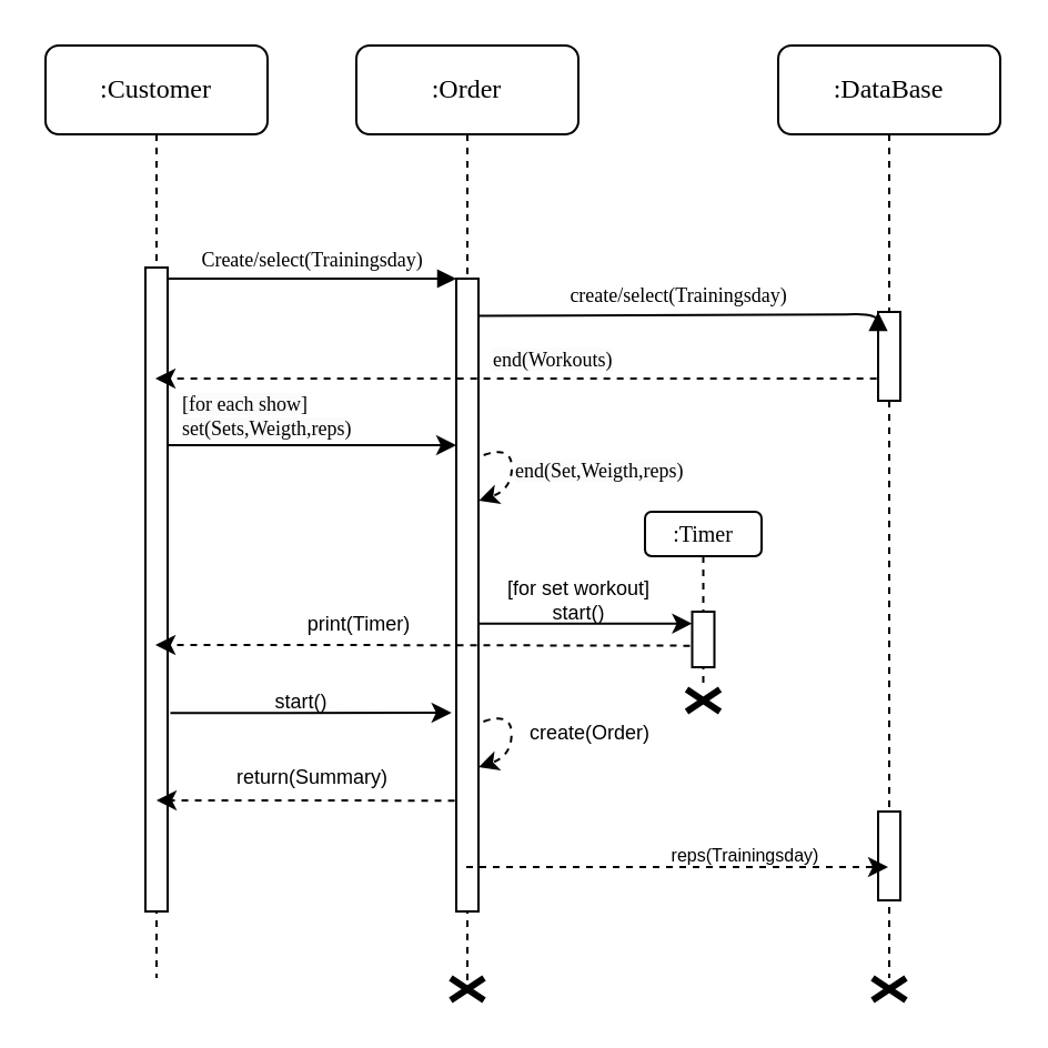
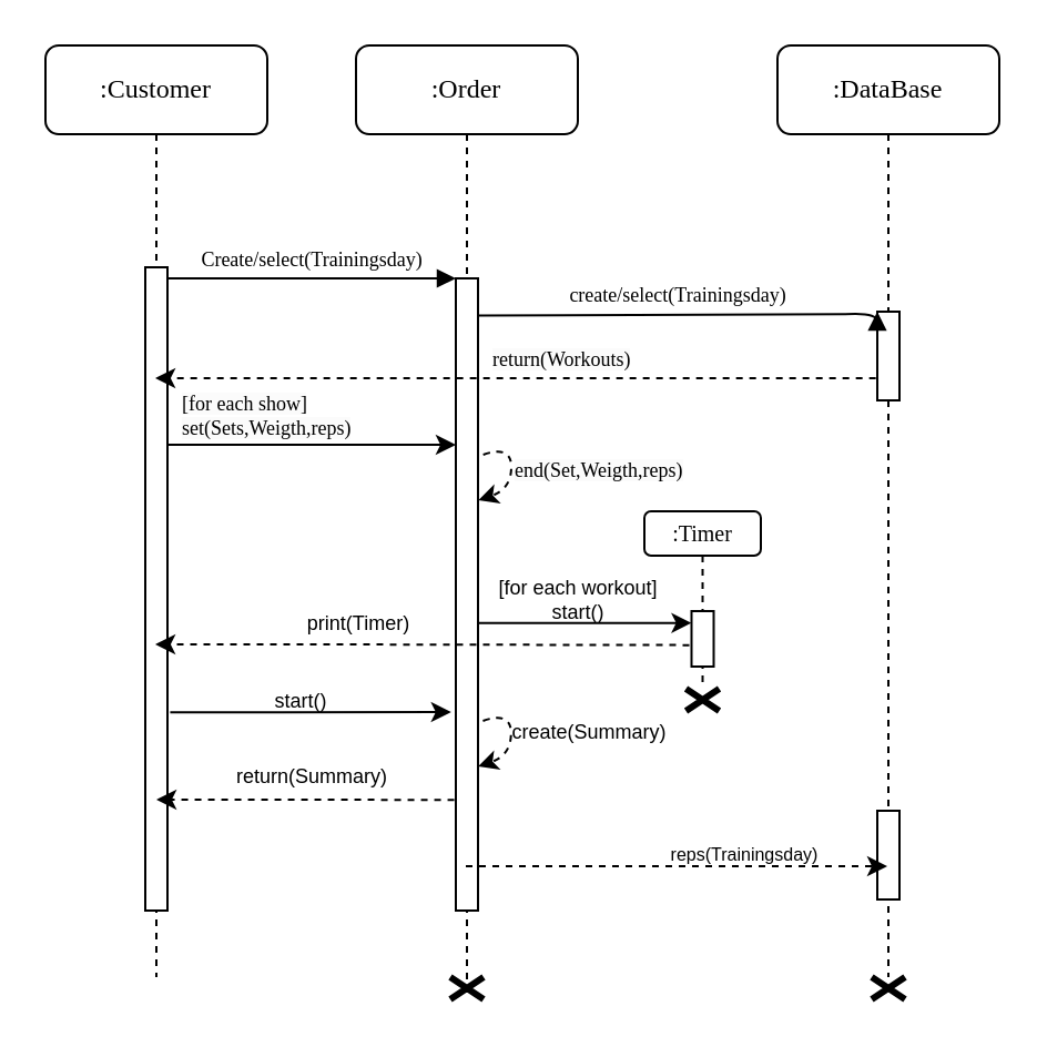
  <mxCell id="0" />
  <mxCell id="1" parent="0" />
  <mxCell id="2" value=":Order" style="shape=umlLifeline;perimeter=lifelinePerimeter;whiteSpace=wrap;html=1;container=1;collapsible=0;recursiveResize=0;outlineConnect=0;rounded=1;shadow=0;comic=0;labelBackgroundColor=none;strokeWidth=1;fontFamily=Verdana;fontSize=12;align=center;" parent="1" vertex="1"><mxGeometry x="160" y="20" width="100" height="430" as="geometry" /></mxCell>
  <mxCell id="3" value="" style="html=1;points=[];perimeter=orthogonalPerimeter;rounded=0;shadow=0;comic=0;labelBackgroundColor=none;strokeWidth=1;fontFamily=Verdana;fontSize=12;align=center;" parent="2" vertex="1"><mxGeometry x="45" y="105" width="10" height="285" as="geometry" /></mxCell>
  <mxCell id="4" value="" style="curved=1;endArrow=classic;html=1;rounded=0;fontSize=9;exitX=1.233;exitY=0.279;exitDx=0;exitDy=0;exitPerimeter=0;entryX=1.011;entryY=0.351;entryDx=0;entryDy=0;entryPerimeter=0;dashed=1;" edge="1" parent="2" source="3" target="3"><mxGeometry width="50" height="50" relative="1" as="geometry"><mxPoint x="70" y="250" as="sourcePoint" /><mxPoint x="120" y="200" as="targetPoint" /><Array as="points"><mxPoint x="70" y="180" /><mxPoint x="70" y="200" /></Array></mxGeometry></mxCell>
  <mxCell id="5" value="" style="curved=1;endArrow=classic;html=1;rounded=0;fontSize=9;exitX=1.233;exitY=0.279;exitDx=0;exitDy=0;exitPerimeter=0;entryX=1.011;entryY=0.351;entryDx=0;entryDy=0;entryPerimeter=0;dashed=1;" edge="1" parent="2"><mxGeometry width="50" height="50" relative="1" as="geometry"><mxPoint x="57.22" y="304.515" as="sourcePoint" /><mxPoint x="55" y="325.035" as="targetPoint" /><Array as="points"><mxPoint x="69.89" y="300" /><mxPoint x="69.89" y="320" /></Array></mxGeometry></mxCell>
  <mxCell id="6" value="" style="shape=umlDestroy;whiteSpace=wrap;html=1;strokeWidth=3;fontSize=8;" vertex="1" parent="2"><mxGeometry x="42.5" y="420" width="15" height="10" as="geometry" /></mxCell>
  <mxCell id="7" value="&lt;span style=&quot;color: rgb(0, 0, 0); font-family: Verdana; font-size: 9px; font-style: normal; font-variant-ligatures: normal; font-variant-caps: normal; font-weight: 400; letter-spacing: normal; orphans: 2; text-align: center; text-indent: 0px; text-transform: none; widows: 2; word-spacing: 0px; -webkit-text-stroke-width: 0px; background-color: rgb(251, 251, 251); text-decoration-thickness: initial; text-decoration-style: initial; text-decoration-color: initial; float: none; display: inline !important;&quot;&gt;[for each show]&lt;br&gt;set(Sets,Weigth,reps)&lt;/span&gt;" style="text;whiteSpace=wrap;html=1;fontSize=9;" vertex="1" parent="2"><mxGeometry x="-80" y="150" width="110" height="20" as="geometry" /></mxCell>
  <mxCell id="8" value=":DataBase" style="shape=umlLifeline;perimeter=lifelinePerimeter;whiteSpace=wrap;html=1;container=1;collapsible=0;recursiveResize=0;outlineConnect=0;rounded=1;shadow=0;comic=0;labelBackgroundColor=none;strokeWidth=1;fontFamily=Verdana;fontSize=12;align=center;" parent="1" vertex="1"><mxGeometry x="350" y="20" width="100" height="420" as="geometry" /></mxCell>
  <mxCell id="9" value="" style="html=1;points=[];perimeter=orthogonalPerimeter;rounded=0;shadow=0;comic=0;labelBackgroundColor=none;strokeWidth=1;fontFamily=Verdana;fontSize=12;align=center;" parent="8" vertex="1"><mxGeometry x="45" y="120" width="10" height="40" as="geometry" /></mxCell>
  <mxCell id="10" value="" style="html=1;points=[];perimeter=orthogonalPerimeter;rounded=0;shadow=0;comic=0;labelBackgroundColor=none;strokeWidth=1;fontFamily=Verdana;fontSize=12;align=center;" vertex="1" parent="8"><mxGeometry x="45" y="345" width="10" height="40" as="geometry" /></mxCell>
  <mxCell id="11" value="reps(Trainingsday)" style="text;html=1;align=center;verticalAlign=middle;resizable=0;points=[];autosize=1;strokeColor=none;fillColor=none;fontSize=8;" vertex="1" parent="8"><mxGeometry x="-60" y="355" width="90" height="20" as="geometry" /></mxCell>
  <mxCell id="12" value="&lt;font style=&quot;font-size: 10px;&quot;&gt;:Timer&lt;/font&gt;" style="shape=umlLifeline;perimeter=lifelinePerimeter;whiteSpace=wrap;html=1;container=1;collapsible=0;recursiveResize=0;outlineConnect=0;rounded=1;shadow=0;comic=0;labelBackgroundColor=none;strokeWidth=1;fontFamily=Verdana;fontSize=12;align=center;size=20;" parent="1" vertex="1"><mxGeometry x="290" y="230" width="52.5" height="80" as="geometry" /></mxCell>
  <mxCell id="13" value="" style="shape=umlDestroy;whiteSpace=wrap;html=1;strokeWidth=3;fontSize=8;" vertex="1" parent="12"><mxGeometry x="18.75" y="80" width="15" height="10" as="geometry" /></mxCell>
  <mxCell id="14" value="" style="html=1;points=[];perimeter=orthogonalPerimeter;rounded=0;shadow=0;comic=0;labelBackgroundColor=none;strokeWidth=1;fontFamily=Verdana;fontSize=12;align=center;" parent="12" vertex="1"><mxGeometry x="21.25" y="45" width="10" height="25" as="geometry" /></mxCell>
  <mxCell id="15" value=":Customer" style="shape=umlLifeline;perimeter=lifelinePerimeter;whiteSpace=wrap;html=1;container=1;collapsible=0;recursiveResize=0;outlineConnect=0;rounded=1;shadow=0;comic=0;labelBackgroundColor=none;strokeWidth=1;fontFamily=Verdana;fontSize=12;align=center;" parent="1" vertex="1"><mxGeometry x="20" y="20" width="100" height="420" as="geometry" /></mxCell>
  <mxCell id="16" value="" style="html=1;points=[];perimeter=orthogonalPerimeter;rounded=0;shadow=0;comic=0;labelBackgroundColor=none;strokeWidth=1;fontFamily=Verdana;fontSize=12;align=center;" parent="15" vertex="1"><mxGeometry x="45" y="100" width="10" height="290" as="geometry" /></mxCell>
  <mxCell id="17" value="&lt;font style=&quot;font-size: 9px;&quot;&gt;Create/select(Trainingsday)&lt;/font&gt;" style="html=1;verticalAlign=bottom;endArrow=block;entryX=0;entryY=0;labelBackgroundColor=none;fontFamily=Verdana;fontSize=12;edgeStyle=elbowEdgeStyle;elbow=vertical;" parent="1" source="16" target="3" edge="1"><mxGeometry relative="1" as="geometry"><mxPoint x="140" y="130" as="sourcePoint" /></mxGeometry></mxCell>
  <mxCell id="18" value="&lt;font style=&quot;font-size: 9px;&quot;&gt;create/select(Trainingsday)&lt;/font&gt;" style="html=1;verticalAlign=bottom;endArrow=block;entryX=0;entryY=0;labelBackgroundColor=none;fontFamily=Verdana;fontSize=12;edgeStyle=elbowEdgeStyle;elbow=vertical;startArrow=none;exitX=1;exitY=0.059;exitDx=0;exitDy=0;exitPerimeter=0;" parent="1" source="3" target="9" edge="1"><mxGeometry relative="1" as="geometry"><mxPoint x="220" y="140" as="sourcePoint" /></mxGeometry></mxCell>
  <mxCell id="19" value="" style="endArrow=classic;html=1;rounded=0;fontSize=9;dashed=1;exitX=-0.067;exitY=0.75;exitDx=0;exitDy=0;exitPerimeter=0;" edge="1" parent="1" source="9" target="15"><mxGeometry width="50" height="50" relative="1" as="geometry"><mxPoint x="360" y="170" as="sourcePoint" /><mxPoint x="370" y="180" as="targetPoint" /><Array as="points"><mxPoint x="340" y="170" /><mxPoint x="260" y="170" /></Array></mxGeometry></mxCell>
- <mxCell id="20" value="&lt;span style=&quot;color: rgb(0, 0, 0); font-family: Verdana; font-size: 9px; font-style: normal; font-variant-ligatures: normal; font-variant-caps: normal; font-weight: 400; letter-spacing: normal; orphans: 2; text-align: center; text-indent: 0px; text-transform: none; widows: 2; word-spacing: 0px; -webkit-text-stroke-width: 0px; background-color: rgb(251, 251, 251); text-decoration-thickness: initial; text-decoration-style: initial; text-decoration-color: initial; float: none; display: inline !important;&quot;&gt;end(Workouts)&lt;/span&gt;" style="text;whiteSpace=wrap;html=1;fontSize=9;" vertex="1" parent="1"><mxGeometry x="220" y="150" width="90" height="20" as="geometry" /></mxCell>
+ <mxCell id="20" value="&lt;span style=&quot;color: rgb(0, 0, 0); font-family: Verdana; font-size: 9px; font-style: normal; font-variant-ligatures: normal; font-variant-caps: normal; font-weight: 400; letter-spacing: normal; orphans: 2; text-align: center; text-indent: 0px; text-transform: none; widows: 2; word-spacing: 0px; -webkit-text-stroke-width: 0px; background-color: rgb(251, 251, 251); text-decoration-thickness: initial; text-decoration-style: initial; text-decoration-color: initial; float: none; display: inline !important;&quot;&gt;return(Workouts)&lt;/span&gt;" style="text;whiteSpace=wrap;html=1;fontSize=9;" vertex="1" parent="1"><mxGeometry x="220" y="150" width="90" height="20" as="geometry" /></mxCell>
  <mxCell id="21" value="" style="endArrow=classic;html=1;rounded=0;fontSize=9;" edge="1" parent="1" source="16" target="3"><mxGeometry width="50" height="50" relative="1" as="geometry"><mxPoint x="-20" y="240" as="sourcePoint" /><mxPoint x="30" y="190" as="targetPoint" /><Array as="points"><mxPoint x="160" y="200" /><mxPoint x="200" y="200" /></Array></mxGeometry></mxCell>
  <mxCell id="22" value="&lt;span style=&quot;color: rgb(0, 0, 0); font-family: Verdana; font-size: 9px; font-style: normal; font-variant-ligatures: normal; font-variant-caps: normal; font-weight: 400; letter-spacing: normal; orphans: 2; text-align: center; text-indent: 0px; text-transform: none; widows: 2; word-spacing: 0px; -webkit-text-stroke-width: 0px; background-color: rgb(251, 251, 251); text-decoration-thickness: initial; text-decoration-style: initial; text-decoration-color: initial; float: none; display: inline !important;&quot;&gt;end(Set,Weigth,reps)&lt;/span&gt;" style="text;whiteSpace=wrap;html=1;fontSize=9;" vertex="1" parent="1"><mxGeometry x="230" y="200" width="100" height="20" as="geometry" /></mxCell>
  <mxCell id="23" value="" style="endArrow=classic;html=1;rounded=0;fontSize=9;exitX=-0.1;exitY=0.613;exitDx=0;exitDy=0;exitPerimeter=0;dashed=1;" edge="1" parent="1" source="14" target="15"><mxGeometry width="50" height="50" relative="1" as="geometry"><mxPoint x="120" y="290" as="sourcePoint" /><mxPoint x="170" y="240" as="targetPoint" /><Array as="points"><mxPoint x="140" y="290" /></Array></mxGeometry></mxCell>
  <mxCell id="24" value="print(Timer)" style="edgeLabel;html=1;align=center;verticalAlign=middle;resizable=0;points=[];fontSize=9;" vertex="1" connectable="0" parent="23"><mxGeometry x="-0.321" y="-2" relative="1" as="geometry"><mxPoint x="-68" y="-8" as="offset" /></mxGeometry></mxCell>
  <mxCell id="25" value="" style="endArrow=classic;html=1;rounded=0;fontSize=9;exitX=1.011;exitY=0.545;exitDx=0;exitDy=0;exitPerimeter=0;" edge="1" parent="1" source="3" target="14"><mxGeometry width="50" height="50" relative="1" as="geometry"><mxPoint x="230" y="270" as="sourcePoint" /><mxPoint x="280" y="220" as="targetPoint" /></mxGeometry></mxCell>
  <mxCell id="26" value="" style="endArrow=classic;html=1;rounded=0;fontSize=10;exitX=1.122;exitY=0.692;exitDx=0;exitDy=0;exitPerimeter=0;entryX=-0.211;entryY=0.686;entryDx=0;entryDy=0;entryPerimeter=0;" edge="1" parent="1" source="16" target="3"><mxGeometry width="50" height="50" relative="1" as="geometry"><mxPoint x="270" y="320" as="sourcePoint" /><mxPoint x="320" y="270" as="targetPoint" /></mxGeometry></mxCell>
  <mxCell id="27" value="&lt;font style=&quot;font-size: 9px;&quot;&gt;start()&lt;/font&gt;" style="text;html=1;align=center;verticalAlign=middle;resizable=0;points=[];autosize=1;strokeColor=none;fillColor=none;fontSize=10;" vertex="1" parent="1"><mxGeometry x="115" y="300" width="40" height="30" as="geometry" /></mxCell>
  <mxCell id="28" value="" style="endArrow=classic;html=1;rounded=0;fontSize=9;exitX=-0.072;exitY=0.825;exitDx=0;exitDy=0;exitPerimeter=0;dashed=1;" edge="1" parent="1" source="3"><mxGeometry width="50" height="50" relative="1" as="geometry"><mxPoint x="200" y="339" as="sourcePoint" /><mxPoint x="70" y="360" as="targetPoint" /><Array as="points"><mxPoint x="140" y="360" /></Array></mxGeometry></mxCell>
  <mxCell id="29" value="return(Summary)" style="text;html=1;align=center;verticalAlign=middle;resizable=0;points=[];autosize=1;strokeColor=none;fillColor=none;fontSize=9;" vertex="1" parent="1"><mxGeometry x="95" y="340" width="90" height="20" as="geometry" /></mxCell>
  <mxCell id="30" value="" style="endArrow=classic;html=1;rounded=0;dashed=1;fontSize=8;" edge="1" parent="1" source="2" target="8"><mxGeometry width="50" height="50" relative="1" as="geometry"><mxPoint x="250" y="390" as="sourcePoint" /><mxPoint x="300" y="340" as="targetPoint" /><Array as="points"><mxPoint x="340" y="390" /></Array></mxGeometry></mxCell>
  <mxCell id="31" value="" style="shape=umlDestroy;whiteSpace=wrap;html=1;strokeWidth=3;fontSize=8;" vertex="1" parent="1"><mxGeometry x="392.5" y="440" width="15" height="10" as="geometry" /></mxCell>
- <mxCell id="32" value="[for set workout]&lt;br&gt;start()" style="text;html=1;align=center;verticalAlign=middle;resizable=0;points=[];autosize=1;strokeColor=none;fillColor=none;fontSize=9;" vertex="1" parent="1"><mxGeometry x="210" y="250" width="100" height="40" as="geometry" /></mxCell>
- <mxCell id="33" value="create(Order)" style="text;html=1;align=center;verticalAlign=middle;resizable=0;points=[];autosize=1;strokeColor=none;fillColor=none;fontSize=9;" vertex="1" parent="1"><mxGeometry x="220" y="320" width="90" height="20" as="geometry" /></mxCell>
+ <mxCell id="32" value="[for each workout]&lt;br&gt;start()" style="text;html=1;align=center;verticalAlign=middle;resizable=0;points=[];autosize=1;strokeColor=none;fillColor=none;fontSize=9;" vertex="1" parent="1"><mxGeometry x="210" y="250" width="100" height="40" as="geometry" /></mxCell>
+ <mxCell id="33" value="create(Summary)" style="text;html=1;align=center;verticalAlign=middle;resizable=0;points=[];autosize=1;strokeColor=none;fillColor=none;fontSize=9;" vertex="1" parent="1"><mxGeometry x="220" y="320" width="90" height="20" as="geometry" /></mxCell>
